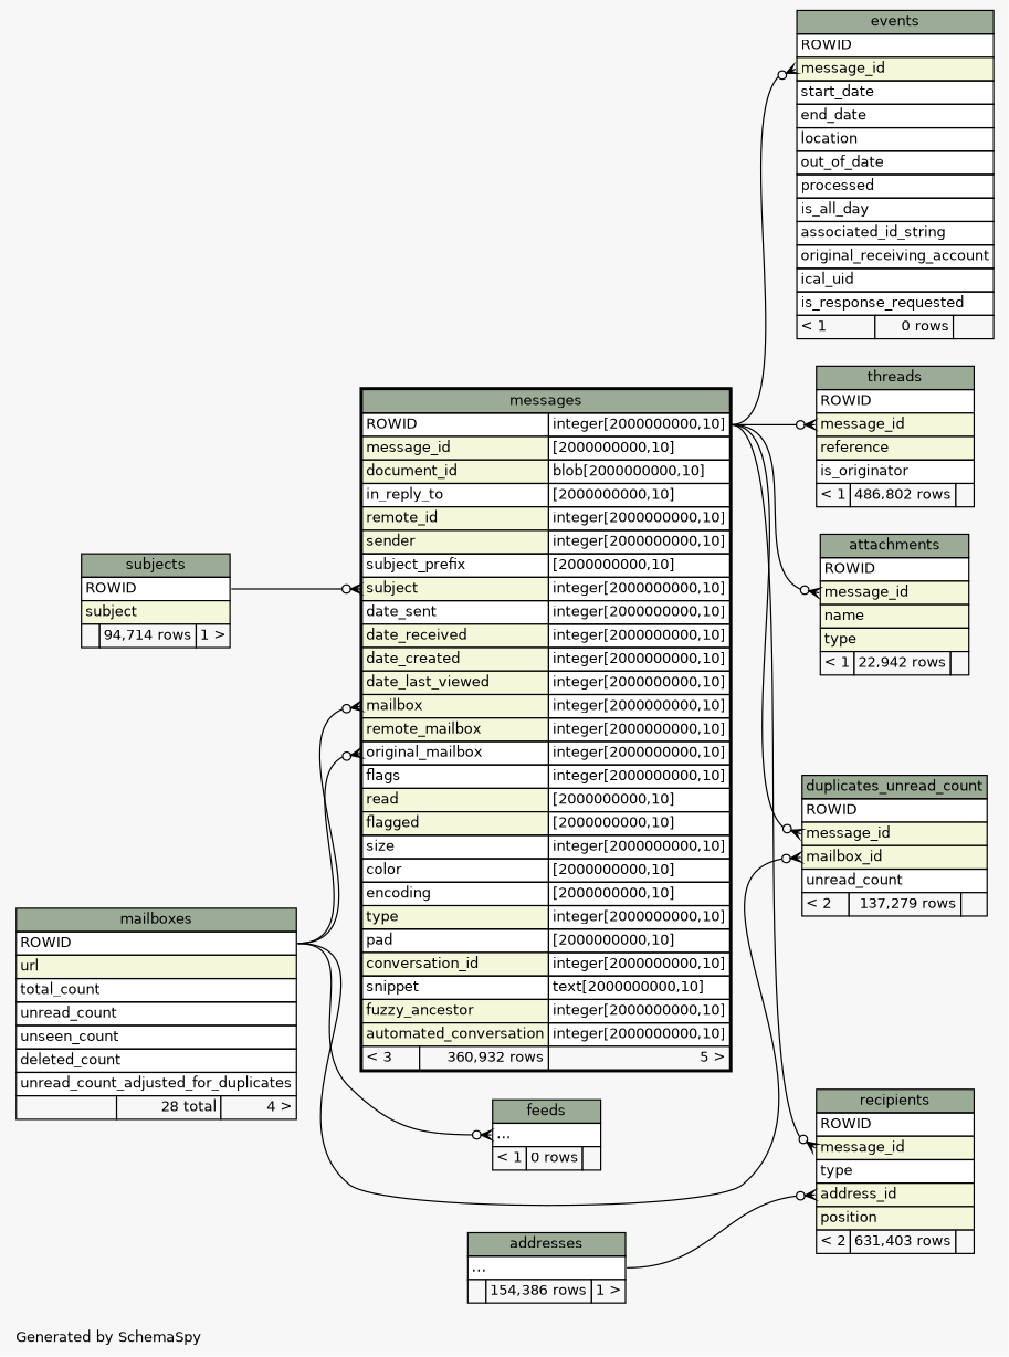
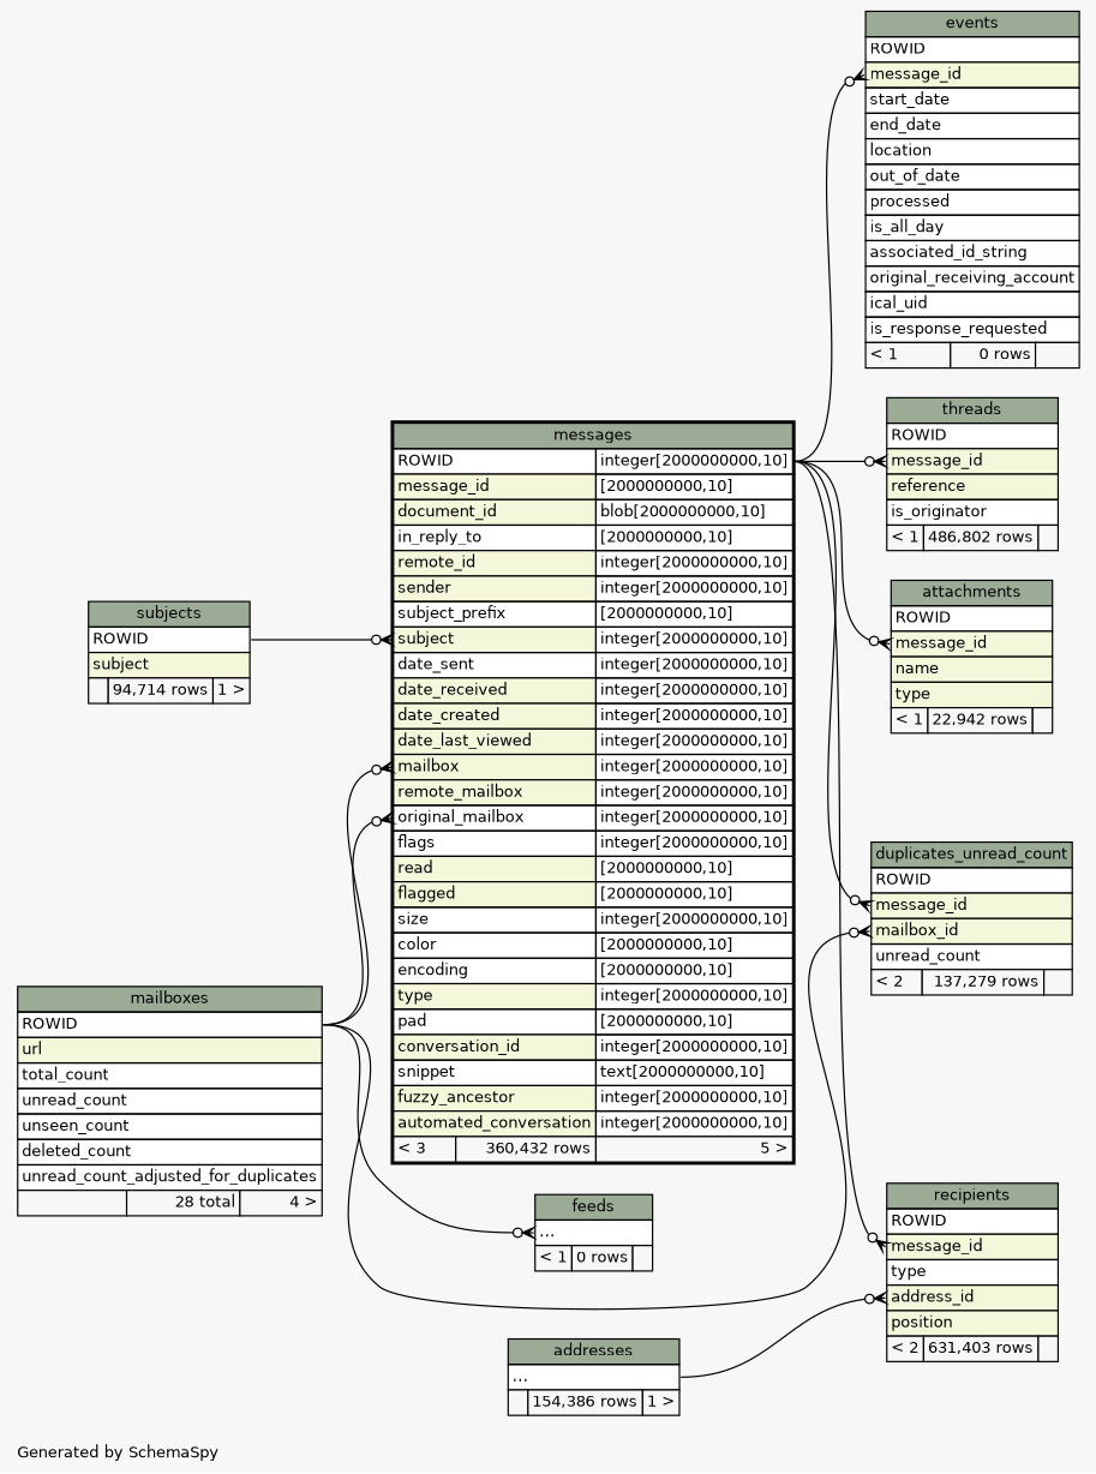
  digraph {
    bgcolor="#f7f7f7"
    fontname=Helvetica
    fontsize=11
    label="\nGenerated by SchemaSpy"
    labeljust=l
    nodesep=0.18
    rankdir=RL
    ranksep=0.46
    node [fontname=Helvetica fontsize=11 shape=plaintext]
    edge [arrowhead=none arrowsize=0.8 arrowtail=crowodot dir=back headport="ROWID.type:e" tailport="message_id:w"]
    n1 [label=<     <TABLE BORDER="0" CELLBORDER="1" CELLSPACING="0" BGCOLOR="#ffffff">       <TR><TD COLSPAN="3" BGCOLOR="#9bab96" ALIGN="CENTER">attachments</TD></TR>       <TR><TD PORT="ROWID" COLSPAN="3" ALIGN="LEFT">ROWID</TD></TR>       <TR><TD PORT="message_id" COLSPAN="3" BGCOLOR="#f4f7da" ALIGN="LEFT">message_id</TD></TR>       <TR><TD PORT="name" COLSPAN="3" BGCOLOR="#f4f7da" ALIGN="LEFT">name</TD></TR>       <TR><TD PORT="type" COLSPAN="3" BGCOLOR="#f4f7da" ALIGN="LEFT">type</TD></TR>       <TR><TD ALIGN="LEFT" BGCOLOR="#f7f7f7">&lt; 1</TD><TD ALIGN="RIGHT" BGCOLOR="#f7f7f7">22,942 rows</TD><TD ALIGN="RIGHT" BGCOLOR="#f7f7f7">  </TD></TR>     </TABLE>>]
-   n2 [label=<     <TABLE BORDER="2" CELLBORDER="1" CELLSPACING="0" BGCOLOR="#ffffff">       <TR><TD COLSPAN="3" BGCOLOR="#9bab96" ALIGN="CENTER">messages</TD></TR>       <TR><TD PORT="ROWID" COLSPAN="2" ALIGN="LEFT">ROWID</TD><TD PORT="ROWID.type" ALIGN="LEFT">integer[2000000000,10]</TD></TR>       <TR><TD PORT="message_id" COLSPAN="2" BGCOLOR="#f4f7da" ALIGN="LEFT">message_id</TD><TD PORT="message_id.type" ALIGN="LEFT">[2000000000,10]</TD></TR>       <TR><TD PORT="document_id" COLSPAN="2" BGCOLOR="#f4f7da" ALIGN="LEFT">document_id</TD><TD PORT="document_id.type" ALIGN="LEFT">blob[2000000000,10]</TD></TR>       <TR><TD PORT="in_reply_to" COLSPAN="2" ALIGN="LEFT">in_reply_to</TD><TD PORT="in_reply_to.type" ALIGN="LEFT">[2000000000,10]</TD></TR>       <TR><TD PORT="remote_id" COLSPAN="2" BGCOLOR="#f4f7da" ALIGN="LEFT">remote_id</TD><TD PORT="remote_id.type" ALIGN="LEFT">integer[2000000000,10]</TD></TR>       <TR><TD PORT="sender" COLSPAN="2" BGCOLOR="#f4f7da" ALIGN="LEFT">sender</TD><TD PORT="sender.type" ALIGN="LEFT">integer[2000000000,10]</TD></TR>       <TR><TD PORT="subject_prefix" COLSPAN="2" ALIGN="LEFT">subject_prefix</TD><TD PORT="subject_prefix.type" ALIGN="LEFT">[2000000000,10]</TD></TR>       <TR><TD PORT="subject" COLSPAN="2" BGCOLOR="#f4f7da" ALIGN="LEFT">subject</TD><TD PORT="subject.type" ALIGN="LEFT">integer[2000000000,10]</TD></TR>       <TR><TD PORT="date_sent" COLSPAN="2" ALIGN="LEFT">date_sent</TD><TD PORT="date_sent.type" ALIGN="LEFT">integer[2000000000,10]</TD></TR>       <TR><TD PORT="date_received" COLSPAN="2" BGCOLOR="#f4f7da" ALIGN="LEFT">date_received</TD><TD PORT="date_received.type" ALIGN="LEFT">integer[2000000000,10]</TD></TR>       <TR><TD PORT="date_created" COLSPAN="2" BGCOLOR="#f4f7da" ALIGN="LEFT">date_created</TD><TD PORT="date_created.type" ALIGN="LEFT">integer[2000000000,10]</TD></TR>       <TR><TD PORT="date_last_viewed" COLSPAN="2" BGCOLOR="#f4f7da" ALIGN="LEFT">date_last_viewed</TD><TD PORT="date_last_viewed.type" ALIGN="LEFT">integer[2000000000,10]</TD></TR>       <TR><TD PORT="mailbox" COLSPAN="2" BGCOLOR="#f4f7da" ALIGN="LEFT">mailbox</TD><TD PORT="mailbox.type" ALIGN="LEFT">integer[2000000000,10]</TD></TR>       <TR><TD PORT="remote_mailbox" COLSPAN="2" BGCOLOR="#f4f7da" ALIGN="LEFT">remote_mailbox</TD><TD PORT="remote_mailbox.type" ALIGN="LEFT">integer[2000000000,10]</TD></TR>       <TR><TD PORT="original_mailbox" COLSPAN="2" ALIGN="LEFT">original_mailbox</TD><TD PORT="original_mailbox.type" ALIGN="LEFT">integer[2000000000,10]</TD></TR>       <TR><TD PORT="flags" COLSPAN="2" ALIGN="LEFT">flags</TD><TD PORT="flags.type" ALIGN="LEFT">integer[2000000000,10]</TD></TR>       <TR><TD PORT="read" COLSPAN="2" BGCOLOR="#f4f7da" ALIGN="LEFT">read</TD><TD PORT="read.type" ALIGN="LEFT">[2000000000,10]</TD></TR>       <TR><TD PORT="flagged" COLSPAN="2" BGCOLOR="#f4f7da" ALIGN="LEFT">flagged</TD><TD PORT="flagged.type" ALIGN="LEFT">[2000000000,10]</TD></TR>       <TR><TD PORT="size" COLSPAN="2" ALIGN="LEFT">size</TD><TD PORT="size.type" ALIGN="LEFT">integer[2000000000,10]</TD></TR>       <TR><TD PORT="color" COLSPAN="2" ALIGN="LEFT">color</TD><TD PORT="color.type" ALIGN="LEFT">[2000000000,10]</TD></TR>       <TR><TD PORT="encoding" COLSPAN="2" ALIGN="LEFT">encoding</TD><TD PORT="encoding.type" ALIGN="LEFT">[2000000000,10]</TD></TR>       <TR><TD PORT="type" COLSPAN="2" BGCOLOR="#f4f7da" ALIGN="LEFT">type</TD><TD PORT="type.type" ALIGN="LEFT">integer[2000000000,10]</TD></TR>       <TR><TD PORT="pad" COLSPAN="2" ALIGN="LEFT">pad</TD><TD PORT="pad.type" ALIGN="LEFT">[2000000000,10]</TD></TR>       <TR><TD PORT="conversation_id" COLSPAN="2" BGCOLOR="#f4f7da" ALIGN="LEFT">conversation_id</TD><TD PORT="conversation_id.type" ALIGN="LEFT">integer[2000000000,10]</TD></TR>       <TR><TD PORT="snippet" COLSPAN="2" ALIGN="LEFT">snippet</TD><TD PORT="snippet.type" ALIGN="LEFT">text[2000000000,10]</TD></TR>       <TR><TD PORT="fuzzy_ancestor" COLSPAN="2" BGCOLOR="#f4f7da" ALIGN="LEFT">fuzzy_ancestor</TD><TD PORT="fuzzy_ancestor.type" ALIGN="LEFT">integer[2000000000,10]</TD></TR>       <TR><TD PORT="automated_conversation" COLSPAN="2" BGCOLOR="#f4f7da" ALIGN="LEFT">automated_conversation</TD><TD PORT="automated_conversation.type" ALIGN="LEFT">integer[2000000000,10]</TD></TR>       <TR><TD ALIGN="LEFT" BGCOLOR="#f7f7f7">&lt; 3</TD><TD ALIGN="RIGHT" BGCOLOR="#f7f7f7">360,932 rows</TD><TD ALIGN="RIGHT" BGCOLOR="#f7f7f7">5 &gt;</TD></TR>     </TABLE>>]
+   n2 [label=<     <TABLE BORDER="2" CELLBORDER="1" CELLSPACING="0" BGCOLOR="#ffffff">       <TR><TD COLSPAN="3" BGCOLOR="#9bab96" ALIGN="CENTER">messages</TD></TR>       <TR><TD PORT="ROWID" COLSPAN="2" ALIGN="LEFT">ROWID</TD><TD PORT="ROWID.type" ALIGN="LEFT">integer[2000000000,10]</TD></TR>       <TR><TD PORT="message_id" COLSPAN="2" BGCOLOR="#f4f7da" ALIGN="LEFT">message_id</TD><TD PORT="message_id.type" ALIGN="LEFT">[2000000000,10]</TD></TR>       <TR><TD PORT="document_id" COLSPAN="2" BGCOLOR="#f4f7da" ALIGN="LEFT">document_id</TD><TD PORT="document_id.type" ALIGN="LEFT">blob[2000000000,10]</TD></TR>       <TR><TD PORT="in_reply_to" COLSPAN="2" ALIGN="LEFT">in_reply_to</TD><TD PORT="in_reply_to.type" ALIGN="LEFT">[2000000000,10]</TD></TR>       <TR><TD PORT="remote_id" COLSPAN="2" BGCOLOR="#f4f7da" ALIGN="LEFT">remote_id</TD><TD PORT="remote_id.type" ALIGN="LEFT">integer[2000000000,10]</TD></TR>       <TR><TD PORT="sender" COLSPAN="2" BGCOLOR="#f4f7da" ALIGN="LEFT">sender</TD><TD PORT="sender.type" ALIGN="LEFT">integer[2000000000,10]</TD></TR>       <TR><TD PORT="subject_prefix" COLSPAN="2" ALIGN="LEFT">subject_prefix</TD><TD PORT="subject_prefix.type" ALIGN="LEFT">[2000000000,10]</TD></TR>       <TR><TD PORT="subject" COLSPAN="2" BGCOLOR="#f4f7da" ALIGN="LEFT">subject</TD><TD PORT="subject.type" ALIGN="LEFT">integer[2000000000,10]</TD></TR>       <TR><TD PORT="date_sent" COLSPAN="2" ALIGN="LEFT">date_sent</TD><TD PORT="date_sent.type" ALIGN="LEFT">integer[2000000000,10]</TD></TR>       <TR><TD PORT="date_received" COLSPAN="2" BGCOLOR="#f4f7da" ALIGN="LEFT">date_received</TD><TD PORT="date_received.type" ALIGN="LEFT">integer[2000000000,10]</TD></TR>       <TR><TD PORT="date_created" COLSPAN="2" BGCOLOR="#f4f7da" ALIGN="LEFT">date_created</TD><TD PORT="date_created.type" ALIGN="LEFT">integer[2000000000,10]</TD></TR>       <TR><TD PORT="date_last_viewed" COLSPAN="2" BGCOLOR="#f4f7da" ALIGN="LEFT">date_last_viewed</TD><TD PORT="date_last_viewed.type" ALIGN="LEFT">integer[2000000000,10]</TD></TR>       <TR><TD PORT="mailbox" COLSPAN="2" BGCOLOR="#f4f7da" ALIGN="LEFT">mailbox</TD><TD PORT="mailbox.type" ALIGN="LEFT">integer[2000000000,10]</TD></TR>       <TR><TD PORT="remote_mailbox" COLSPAN="2" BGCOLOR="#f4f7da" ALIGN="LEFT">remote_mailbox</TD><TD PORT="remote_mailbox.type" ALIGN="LEFT">integer[2000000000,10]</TD></TR>       <TR><TD PORT="original_mailbox" COLSPAN="2" ALIGN="LEFT">original_mailbox</TD><TD PORT="original_mailbox.type" ALIGN="LEFT">integer[2000000000,10]</TD></TR>       <TR><TD PORT="flags" COLSPAN="2" ALIGN="LEFT">flags</TD><TD PORT="flags.type" ALIGN="LEFT">integer[2000000000,10]</TD></TR>       <TR><TD PORT="read" COLSPAN="2" BGCOLOR="#f4f7da" ALIGN="LEFT">read</TD><TD PORT="read.type" ALIGN="LEFT">[2000000000,10]</TD></TR>       <TR><TD PORT="flagged" COLSPAN="2" BGCOLOR="#f4f7da" ALIGN="LEFT">flagged</TD><TD PORT="flagged.type" ALIGN="LEFT">[2000000000,10]</TD></TR>       <TR><TD PORT="size" COLSPAN="2" ALIGN="LEFT">size</TD><TD PORT="size.type" ALIGN="LEFT">integer[2000000000,10]</TD></TR>       <TR><TD PORT="color" COLSPAN="2" ALIGN="LEFT">color</TD><TD PORT="color.type" ALIGN="LEFT">[2000000000,10]</TD></TR>       <TR><TD PORT="encoding" COLSPAN="2" ALIGN="LEFT">encoding</TD><TD PORT="encoding.type" ALIGN="LEFT">[2000000000,10]</TD></TR>       <TR><TD PORT="type" COLSPAN="2" BGCOLOR="#f4f7da" ALIGN="LEFT">type</TD><TD PORT="type.type" ALIGN="LEFT">integer[2000000000,10]</TD></TR>       <TR><TD PORT="pad" COLSPAN="2" ALIGN="LEFT">pad</TD><TD PORT="pad.type" ALIGN="LEFT">[2000000000,10]</TD></TR>       <TR><TD PORT="conversation_id" COLSPAN="2" BGCOLOR="#f4f7da" ALIGN="LEFT">conversation_id</TD><TD PORT="conversation_id.type" ALIGN="LEFT">integer[2000000000,10]</TD></TR>       <TR><TD PORT="snippet" COLSPAN="2" ALIGN="LEFT">snippet</TD><TD PORT="snippet.type" ALIGN="LEFT">text[2000000000,10]</TD></TR>       <TR><TD PORT="fuzzy_ancestor" COLSPAN="2" BGCOLOR="#f4f7da" ALIGN="LEFT">fuzzy_ancestor</TD><TD PORT="fuzzy_ancestor.type" ALIGN="LEFT">integer[2000000000,10]</TD></TR>       <TR><TD PORT="automated_conversation" COLSPAN="2" BGCOLOR="#f4f7da" ALIGN="LEFT">automated_conversation</TD><TD PORT="automated_conversation.type" ALIGN="LEFT">integer[2000000000,10]</TD></TR>       <TR><TD ALIGN="LEFT" BGCOLOR="#f7f7f7">&lt; 3</TD><TD ALIGN="RIGHT" BGCOLOR="#f7f7f7">360,432 rows</TD><TD ALIGN="RIGHT" BGCOLOR="#f7f7f7">5 &gt;</TD></TR>     </TABLE>>]
    n3 [label=<     <TABLE BORDER="0" CELLBORDER="1" CELLSPACING="0" BGCOLOR="#ffffff">       <TR><TD COLSPAN="3" BGCOLOR="#9bab96" ALIGN="CENTER">mailboxes</TD></TR>       <TR><TD PORT="ROWID" COLSPAN="3" ALIGN="LEFT">ROWID</TD></TR>       <TR><TD PORT="url" COLSPAN="3" BGCOLOR="#f4f7da" ALIGN="LEFT">url</TD></TR>       <TR><TD PORT="total_count" COLSPAN="3" ALIGN="LEFT">total_count</TD></TR>       <TR><TD PORT="unread_count" COLSPAN="3" ALIGN="LEFT">unread_count</TD></TR>       <TR><TD PORT="unseen_count" COLSPAN="3" ALIGN="LEFT">unseen_count</TD></TR>       <TR><TD PORT="deleted_count" COLSPAN="3" ALIGN="LEFT">deleted_count</TD></TR>       <TR><TD PORT="unread_count_adjusted_for_duplicates" COLSPAN="3" ALIGN="LEFT">unread_count_adjusted_for_duplicates</TD></TR>       <TR><TD ALIGN="LEFT" BGCOLOR="#f7f7f7">  </TD><TD ALIGN="RIGHT" BGCOLOR="#f7f7f7">28 total</TD><TD ALIGN="RIGHT" BGCOLOR="#f7f7f7">4 &gt;</TD></TR>     </TABLE>>]
    n4 [label=<     <TABLE BORDER="0" CELLBORDER="1" CELLSPACING="0" BGCOLOR="#ffffff">       <TR><TD COLSPAN="3" BGCOLOR="#9bab96" ALIGN="CENTER">subjects</TD></TR>       <TR><TD PORT="ROWID" COLSPAN="3" ALIGN="LEFT">ROWID</TD></TR>       <TR><TD PORT="subject" COLSPAN="3" BGCOLOR="#f4f7da" ALIGN="LEFT">subject</TD></TR>       <TR><TD ALIGN="LEFT" BGCOLOR="#f7f7f7">  </TD><TD ALIGN="RIGHT" BGCOLOR="#f7f7f7">94,714 rows</TD><TD ALIGN="RIGHT" BGCOLOR="#f7f7f7">1 &gt;</TD></TR>     </TABLE>>]
    n5 [label=<     <TABLE BORDER="0" CELLBORDER="1" CELLSPACING="0" BGCOLOR="#ffffff">       <TR><TD COLSPAN="3" BGCOLOR="#9bab96" ALIGN="CENTER">duplicates_unread_count</TD></TR>       <TR><TD PORT="ROWID" COLSPAN="3" ALIGN="LEFT">ROWID</TD></TR>       <TR><TD PORT="message_id" COLSPAN="3" BGCOLOR="#f4f7da" ALIGN="LEFT">message_id</TD></TR>       <TR><TD PORT="mailbox_id" COLSPAN="3" BGCOLOR="#f4f7da" ALIGN="LEFT">mailbox_id</TD></TR>       <TR><TD PORT="unread_count" COLSPAN="3" ALIGN="LEFT">unread_count</TD></TR>       <TR><TD ALIGN="LEFT" BGCOLOR="#f7f7f7">&lt; 2</TD><TD ALIGN="RIGHT" BGCOLOR="#f7f7f7">137,279 rows</TD><TD ALIGN="RIGHT" BGCOLOR="#f7f7f7">  </TD></TR>     </TABLE>>]
    n6 [label=<     <TABLE BORDER="0" CELLBORDER="1" CELLSPACING="0" BGCOLOR="#ffffff">       <TR><TD COLSPAN="3" BGCOLOR="#9bab96" ALIGN="CENTER">events</TD></TR>       <TR><TD PORT="ROWID" COLSPAN="3" ALIGN="LEFT">ROWID</TD></TR>       <TR><TD PORT="message_id" COLSPAN="3" BGCOLOR="#f4f7da" ALIGN="LEFT">message_id</TD></TR>       <TR><TD PORT="start_date" COLSPAN="3" ALIGN="LEFT">start_date</TD></TR>       <TR><TD PORT="end_date" COLSPAN="3" ALIGN="LEFT">end_date</TD></TR>       <TR><TD PORT="location" COLSPAN="3" ALIGN="LEFT">location</TD></TR>       <TR><TD PORT="out_of_date" COLSPAN="3" ALIGN="LEFT">out_of_date</TD></TR>       <TR><TD PORT="processed" COLSPAN="3" ALIGN="LEFT">processed</TD></TR>       <TR><TD PORT="is_all_day" COLSPAN="3" ALIGN="LEFT">is_all_day</TD></TR>       <TR><TD PORT="associated_id_string" COLSPAN="3" ALIGN="LEFT">associated_id_string</TD></TR>       <TR><TD PORT="original_receiving_account" COLSPAN="3" ALIGN="LEFT">original_receiving_account</TD></TR>       <TR><TD PORT="ical_uid" COLSPAN="3" ALIGN="LEFT">ical_uid</TD></TR>       <TR><TD PORT="is_response_requested" COLSPAN="3" ALIGN="LEFT">is_response_requested</TD></TR>       <TR><TD ALIGN="LEFT" BGCOLOR="#f7f7f7">&lt; 1</TD><TD ALIGN="RIGHT" BGCOLOR="#f7f7f7">0 rows</TD><TD ALIGN="RIGHT" BGCOLOR="#f7f7f7">  </TD></TR>     </TABLE>>]
    n7 [label=<     <TABLE BORDER="0" CELLBORDER="1" CELLSPACING="0" BGCOLOR="#ffffff">       <TR><TD COLSPAN="3" BGCOLOR="#9bab96" ALIGN="CENTER">feeds</TD></TR>       <TR><TD PORT="elipses" COLSPAN="3" ALIGN="LEFT">...</TD></TR>       <TR><TD ALIGN="LEFT" BGCOLOR="#f7f7f7">&lt; 1</TD><TD ALIGN="RIGHT" BGCOLOR="#f7f7f7">0 rows</TD><TD ALIGN="RIGHT" BGCOLOR="#f7f7f7">  </TD></TR>     </TABLE>>]
    n8 [label=<     <TABLE BORDER="0" CELLBORDER="1" CELLSPACING="0" BGCOLOR="#ffffff">       <TR><TD COLSPAN="3" BGCOLOR="#9bab96" ALIGN="CENTER">recipients</TD></TR>       <TR><TD PORT="ROWID" COLSPAN="3" ALIGN="LEFT">ROWID</TD></TR>       <TR><TD PORT="message_id" COLSPAN="3" BGCOLOR="#f4f7da" ALIGN="LEFT">message_id</TD></TR>       <TR><TD PORT="type" COLSPAN="3" ALIGN="LEFT">type</TD></TR>       <TR><TD PORT="address_id" COLSPAN="3" BGCOLOR="#f4f7da" ALIGN="LEFT">address_id</TD></TR>       <TR><TD PORT="position" COLSPAN="3" BGCOLOR="#f4f7da" ALIGN="LEFT">position</TD></TR>       <TR><TD ALIGN="LEFT" BGCOLOR="#f7f7f7">&lt; 2</TD><TD ALIGN="RIGHT" BGCOLOR="#f7f7f7">631,403 rows</TD><TD ALIGN="RIGHT" BGCOLOR="#f7f7f7">  </TD></TR>     </TABLE>>]
    n9 [label=<     <TABLE BORDER="0" CELLBORDER="1" CELLSPACING="0" BGCOLOR="#ffffff">       <TR><TD COLSPAN="3" BGCOLOR="#9bab96" ALIGN="CENTER">addresses</TD></TR>       <TR><TD PORT="elipses" COLSPAN="3" ALIGN="LEFT">...</TD></TR>       <TR><TD ALIGN="LEFT" BGCOLOR="#f7f7f7">  </TD><TD ALIGN="RIGHT" BGCOLOR="#f7f7f7">154,386 rows</TD><TD ALIGN="RIGHT" BGCOLOR="#f7f7f7">1 &gt;</TD></TR>     </TABLE>>]
    n10 [label=<     <TABLE BORDER="0" CELLBORDER="1" CELLSPACING="0" BGCOLOR="#ffffff">       <TR><TD COLSPAN="3" BGCOLOR="#9bab96" ALIGN="CENTER">threads</TD></TR>       <TR><TD PORT="ROWID" COLSPAN="3" ALIGN="LEFT">ROWID</TD></TR>       <TR><TD PORT="message_id" COLSPAN="3" BGCOLOR="#f4f7da" ALIGN="LEFT">message_id</TD></TR>       <TR><TD PORT="reference" COLSPAN="3" BGCOLOR="#f4f7da" ALIGN="LEFT">reference</TD></TR>       <TR><TD PORT="is_originator" COLSPAN="3" ALIGN="LEFT">is_originator</TD></TR>       <TR><TD ALIGN="LEFT" BGCOLOR="#f7f7f7">&lt; 1</TD><TD ALIGN="RIGHT" BGCOLOR="#f7f7f7">486,802 rows</TD><TD ALIGN="RIGHT" BGCOLOR="#f7f7f7">  </TD></TR>     </TABLE>>]
    n1 -> n2
    n2 -> n3 [headport="ROWID:e" tailport="mailbox:w"]
    n2 -> n3 [headport="ROWID:e" tailport="original_mailbox:w"]
    n2 -> n4 [headport="ROWID:e" tailport="subject:w"]
    n5 -> n2
    n5 -> n3 [headport="ROWID:e" tailport="mailbox_id:w"]
    n6 -> n2
    n7 -> n3 [headport="ROWID:e" tailport="elipses:w"]
    n8 -> n2
    n8 -> n9 [headport="elipses:e" tailport="address_id:w"]
    n10 -> n2
  }
